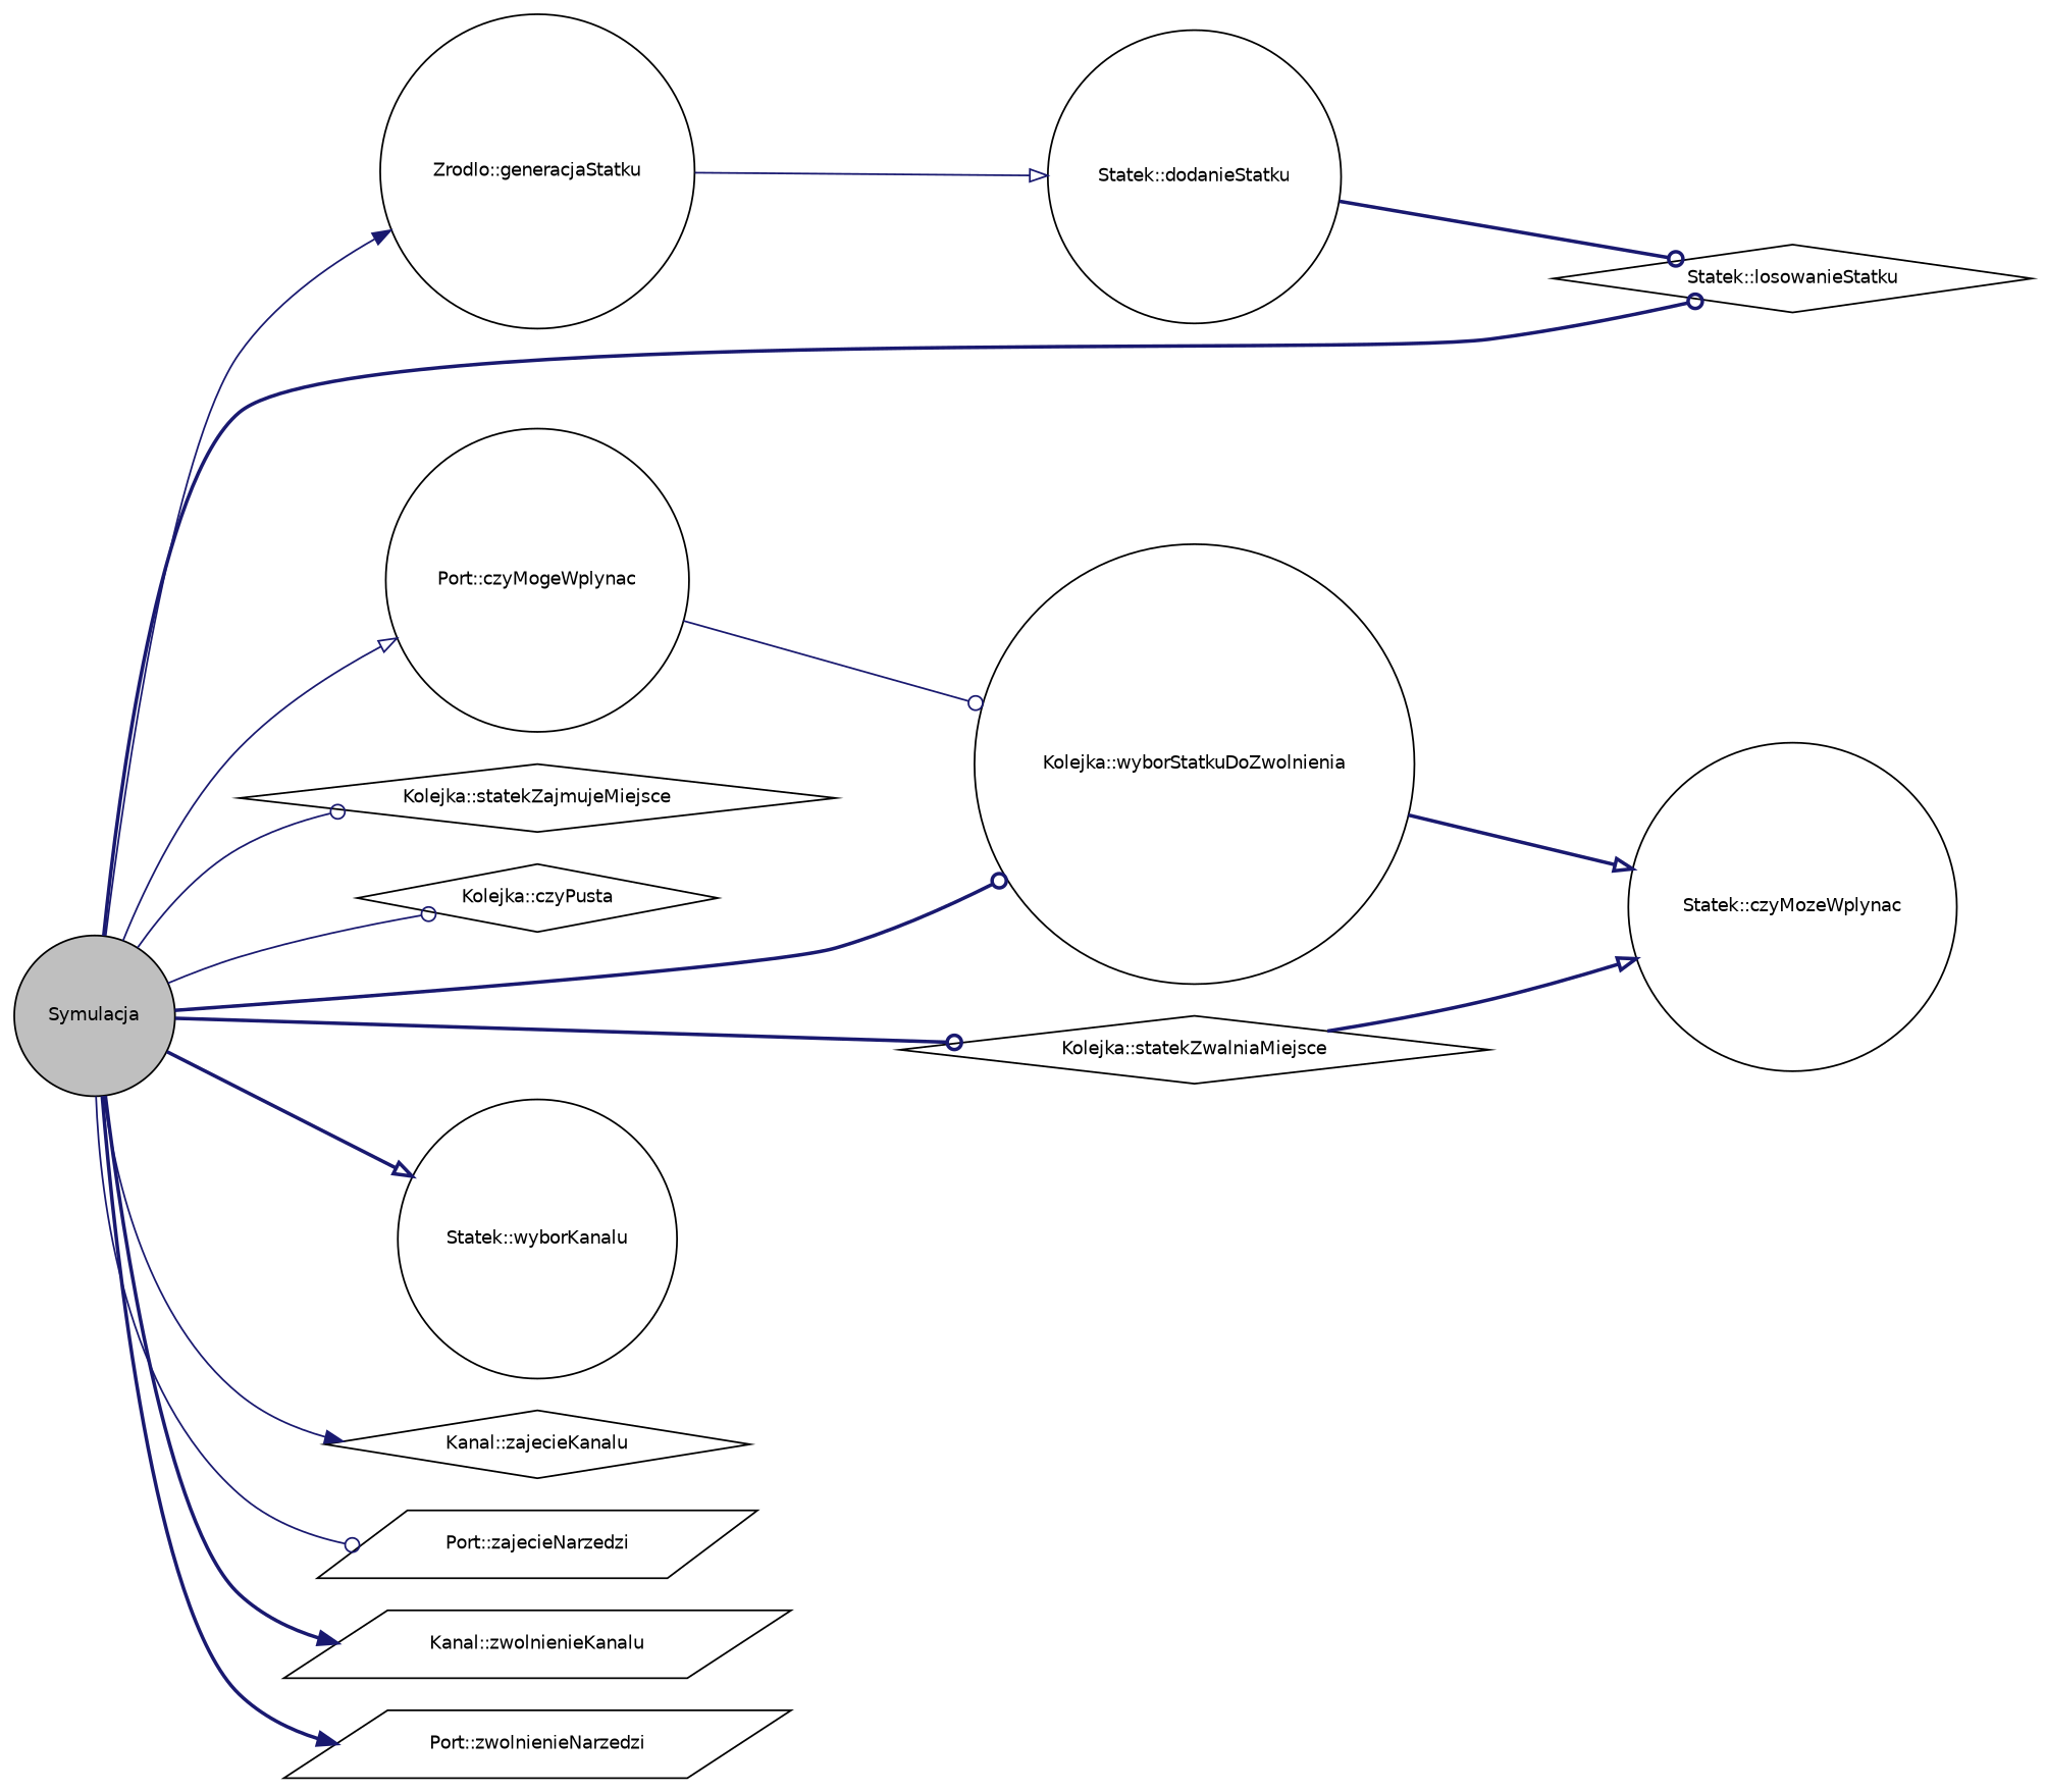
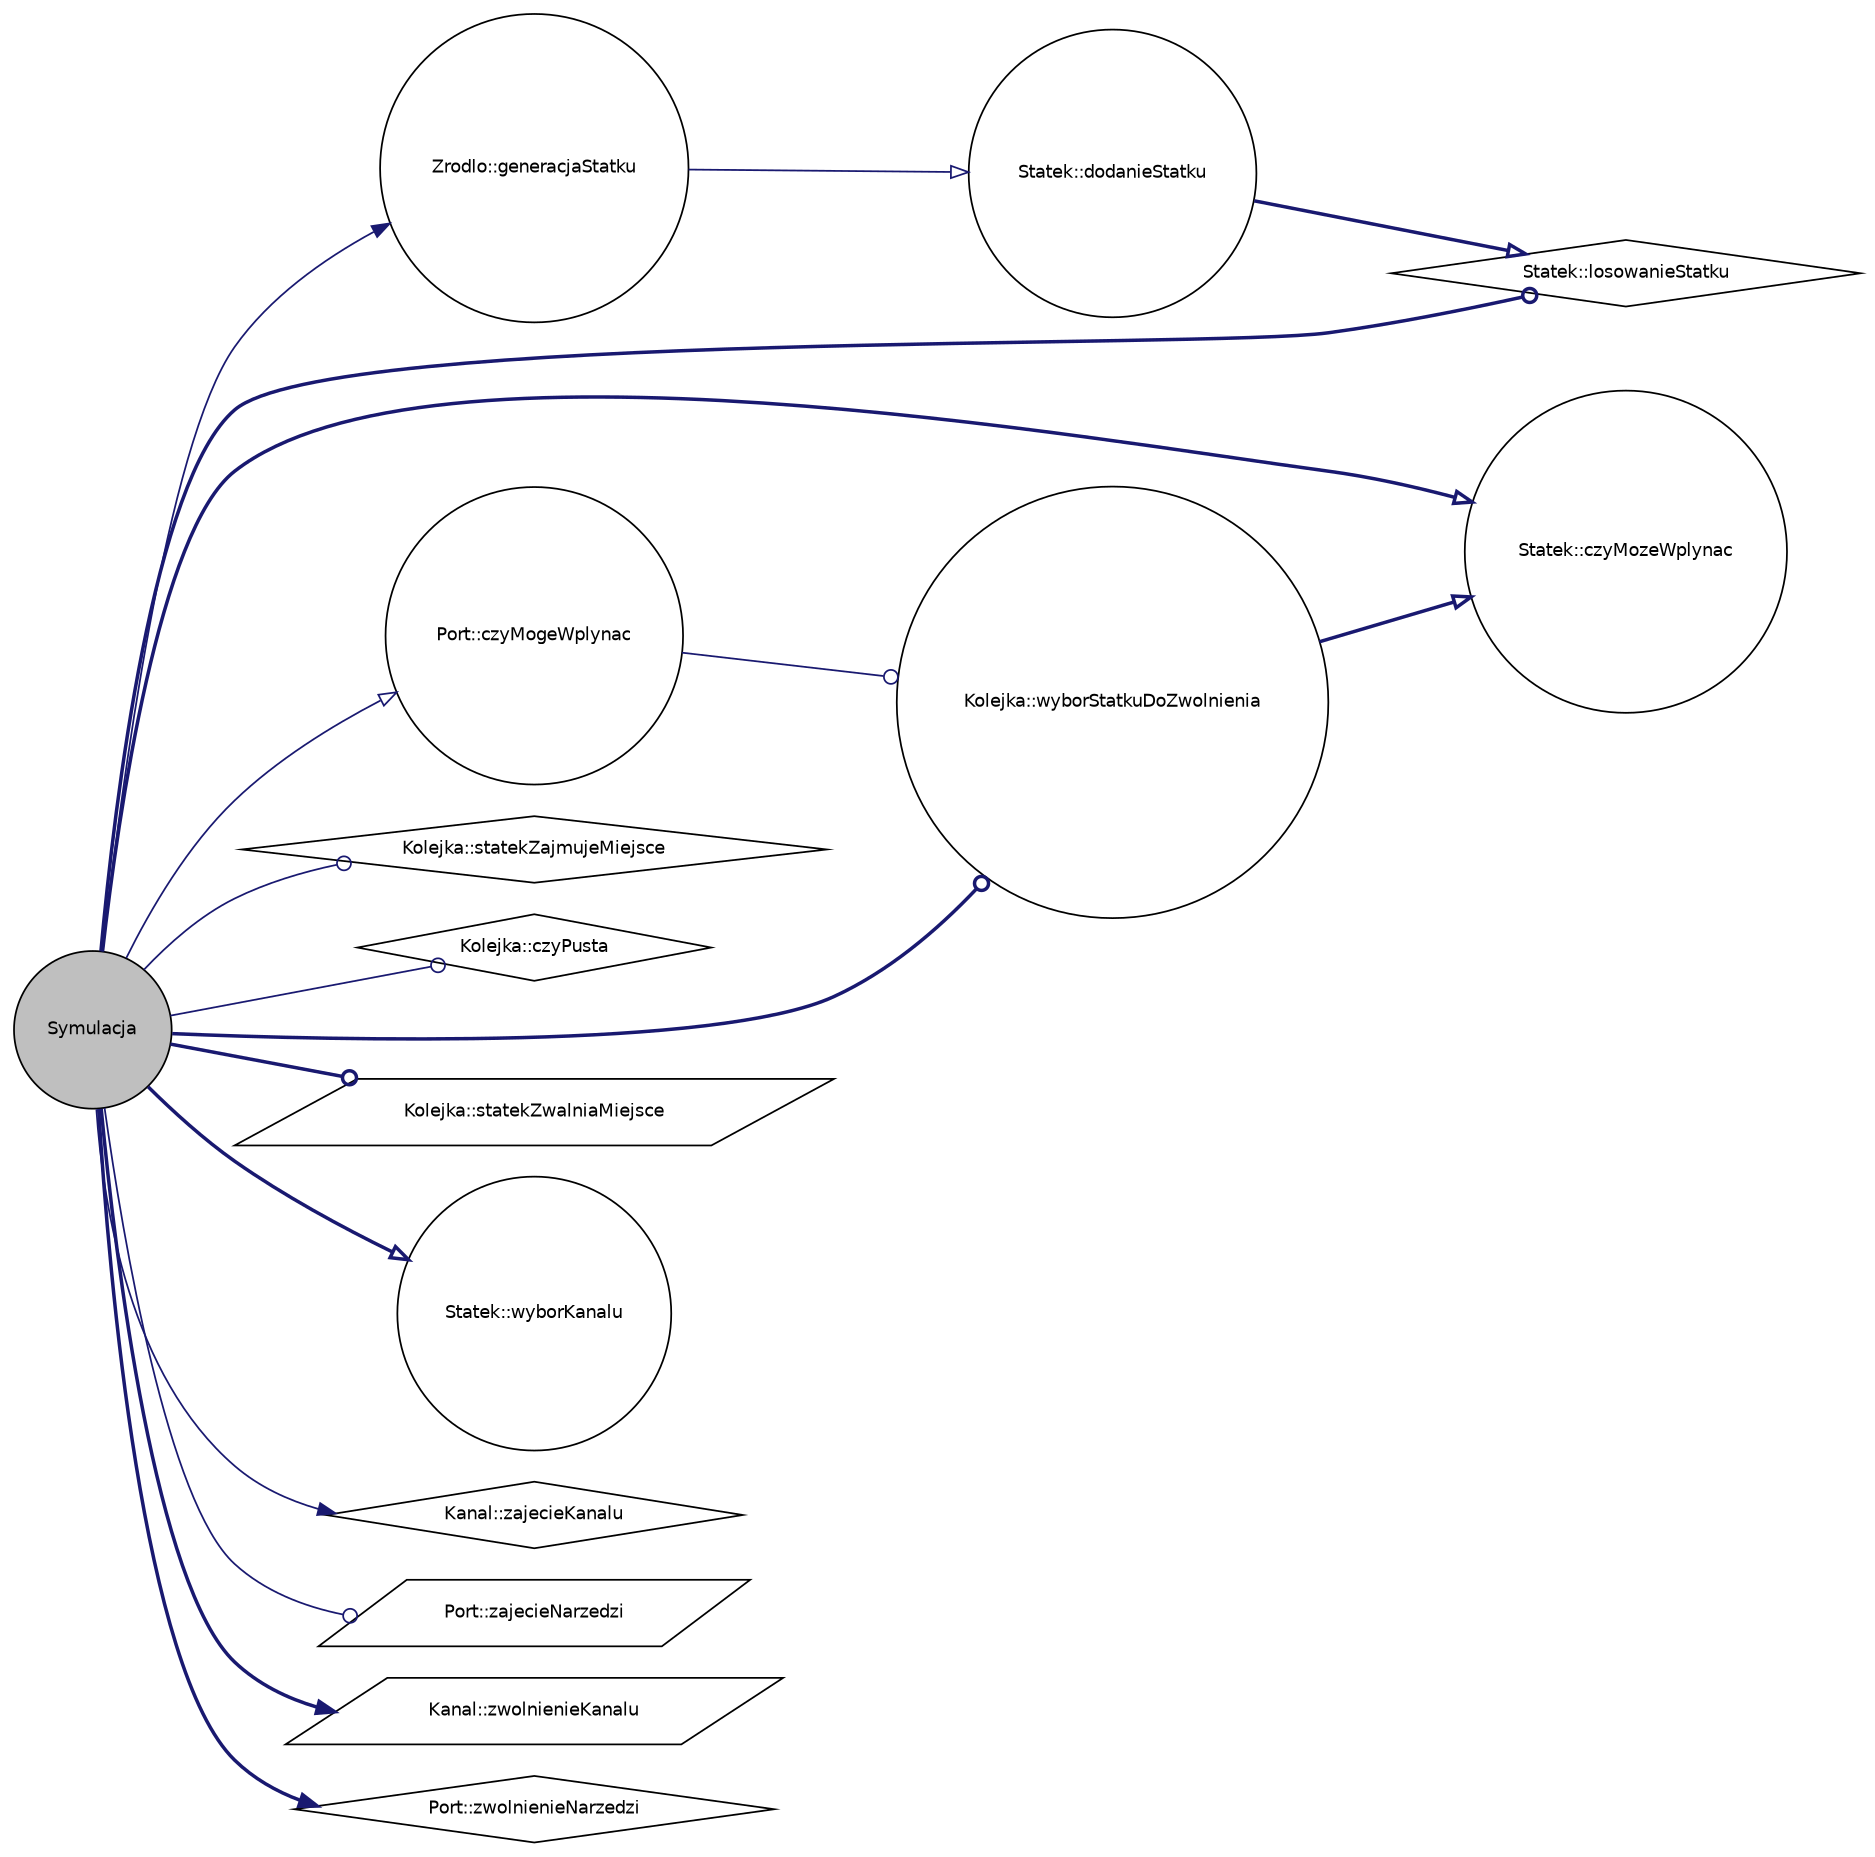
  digraph {
    rankdir=LR
    node [color=black fillcolor=white fontname=Helvetica fontsize=10 shape=circle style=filled]
    edge [arrowhead=odot color=midnightblue fontname=Helvetica fontsize=10 labelfontname=Helvetica labelfontsize=10 style=bold]
    n1 [fillcolor=grey75 fontcolor=black height=0.2 label=Symulacja width=0.4]
    n2 [height=0.2 label="Zrodlo::generacjaStatku" width=0.4]
    n3 [height=0.2 label="Statek::losowanieStatku" shape=diamond width=0.4]
    n4 [height=0.2 label="Statek::czyMozeWplynac" width=0.4]
    n5 [height=0.2 label="Port::czyMogeWplynac" width=0.4]
    n6 [height=0.2 label="Kolejka::statekZajmujeMiejsce" shape=diamond width=0.4]
    n7 [height=0.2 label="Kolejka::czyPusta" shape=diamond width=0.4]
    n8 [height=0.2 label="Kolejka::wyborStatkuDoZwolnienia" width=0.4]
-   n9 [height=0.2 label="Kolejka::statekZwalniaMiejsce" shape=diamond width=0.4]
+   n9 [height=0.2 label="Kolejka::statekZwalniaMiejsce" shape=parallelogram width=0.4]
    n10 [height=0.2 label="Statek::wyborKanalu" width=0.4]
    n11 [height=0.2 label="Kanal::zajecieKanalu" shape=diamond width=0.4]
    n12 [height=0.2 label="Port::zajecieNarzedzi" shape=parallelogram width=0.4]
    n13 [height=0.2 label="Kanal::zwolnienieKanalu" shape=parallelogram width=0.4]
-   n14 [height=0.2 label="Port::zwolnienieNarzedzi" shape=parallelogram width=0.4]
+   n14 [height=0.2 label="Port::zwolnienieNarzedzi" shape=diamond width=0.4]
    n15 [height=0.2 label="Statek::dodanieStatku" width=0.4]
    n1 -> n2 [arrowhead=normal style=solid]
    n1 -> n3
-   n9 -> n4 [arrowhead=onormal]
+   n1 -> n4 [arrowhead=onormal]
    n1 -> n5 [arrowhead=onormal style=solid]
    n1 -> n6 [style=solid]
    n1 -> n7 [style=solid]
    n1 -> n8
    n1 -> n9
    n1 -> n10 [arrowhead=onormal]
    n1 -> n11 [arrowhead=normal style=solid]
    n1 -> n12 [style=solid]
    n1 -> n13 [arrowhead=normal]
    n1 -> n14 [arrowhead=normal]
    n2 -> n15 [arrowhead=onormal style=solid]
    n5 -> n8 [style=solid]
    n8 -> n4 [arrowhead=onormal]
-   n15 -> n3
+   n15 -> n3 [arrowhead=onormal]
  }
